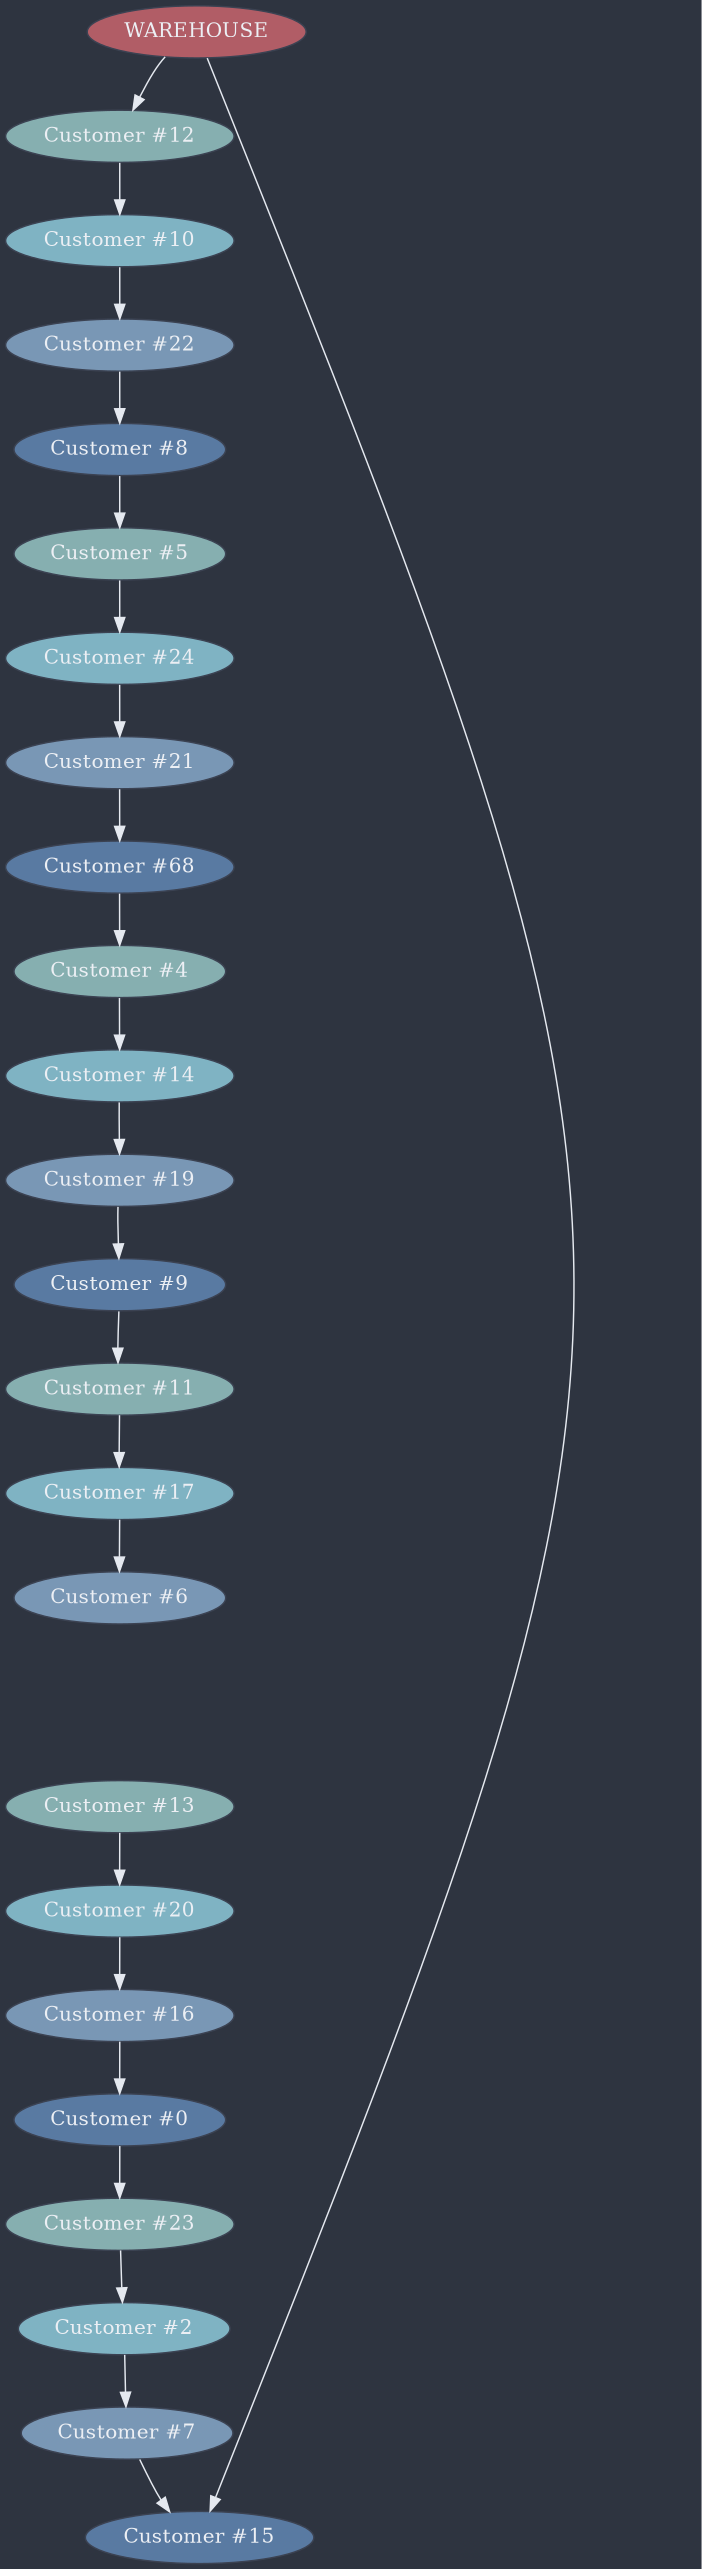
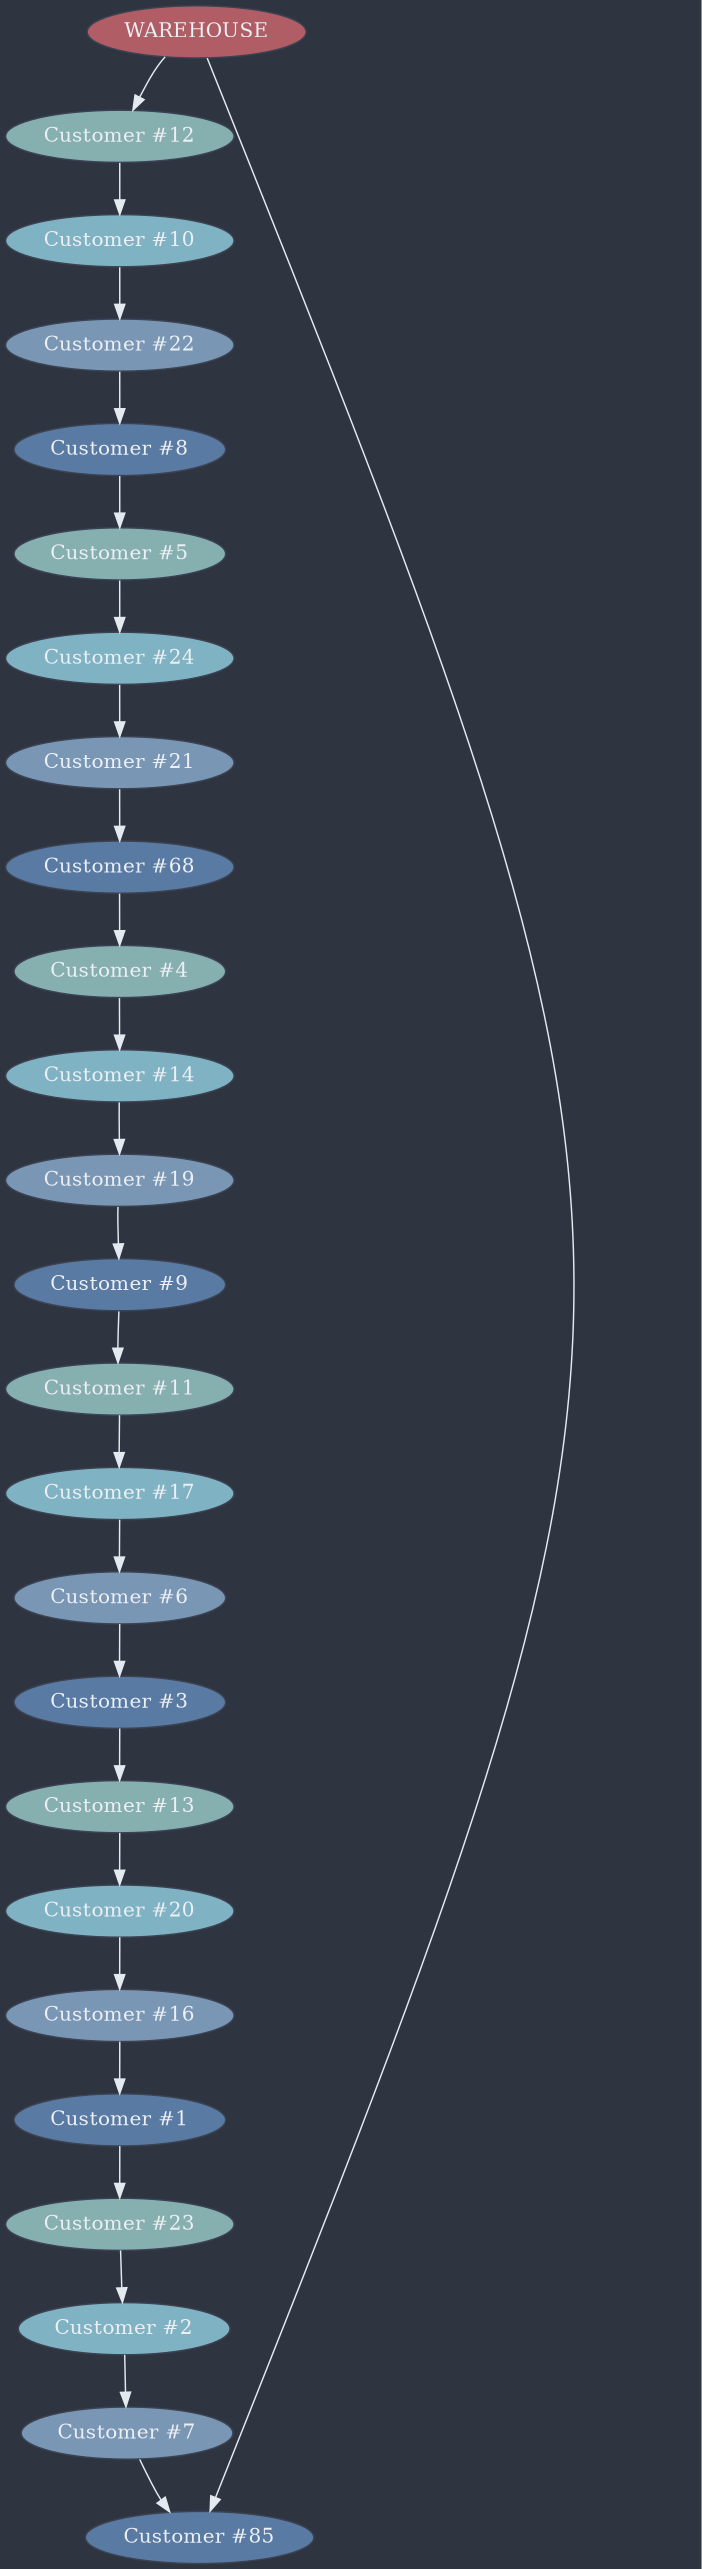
  strict digraph {
    bgcolor="#2E3440"
    scale=0.17
    splines=curved
    node [color="#3B4252" fillcolor="#8FBCBBE7" fontcolor="#ECEFF4" style=filled]
    edge [color="#E5E9F0"]
    WAREHOUSE [fillcolor="#BF616AE7"]
    "Customer #12"
    "Customer #10" [fillcolor="#88C0D0E7"]
    "Customer #22" [fillcolor="#81A1C1E7"]
    "Customer #8" [fillcolor="#5E81ACE7"]
    "Customer #5"
    "Customer #24" [fillcolor="#88C0D0E7"]
    "Customer #21" [fillcolor="#81A1C1E7"]
    n9 [fillcolor="#5E81ACE7" label="Customer #68"]
    "Customer #4"
    "Customer #14" [fillcolor="#88C0D0E7"]
    "Customer #19" [fillcolor="#81A1C1E7"]
    "Customer #9" [fillcolor="#5E81ACE7"]
    "Customer #11"
    "Customer #17" [fillcolor="#88C0D0E7"]
    "Customer #6" [fillcolor="#81A1C1E7"]
+   "Customer #3" [fillcolor="#5E81ACE7"]
    "Customer #13"
    "Customer #20" [fillcolor="#88C0D0E7"]
    "Customer #16" [fillcolor="#81A1C1E7"]
-   "Customer #1" [fillcolor="#5E81ACE7" label="Customer #0"]
+   "Customer #1" [fillcolor="#5E81ACE7"]
    "Customer #23"
    "Customer #2" [fillcolor="#88C0D0E7"]
    "Customer #7" [fillcolor="#81A1C1E7"]
-   "Customer #15" [fillcolor="#5E81ACE7"]
+   "Customer #15" [fillcolor="#5E81ACE7" label="Customer #85"]
    WAREHOUSE -> "Customer #12"
    "Customer #12" -> "Customer #10"
    "Customer #10" -> "Customer #22"
    "Customer #22" -> "Customer #8"
    "Customer #8" -> "Customer #5"
    "Customer #5" -> "Customer #24"
    "Customer #24" -> "Customer #21"
    "Customer #21" -> n9
    n9 -> "Customer #4"
    "Customer #4" -> "Customer #14"
    "Customer #14" -> "Customer #19"
    "Customer #19" -> "Customer #9"
    "Customer #9" -> "Customer #11"
    "Customer #11" -> "Customer #17"
    "Customer #17" -> "Customer #6"
+   "Customer #6" -> "Customer #3"
+   "Customer #3" -> "Customer #13"
    "Customer #13" -> "Customer #20"
    "Customer #20" -> "Customer #16"
    "Customer #16" -> "Customer #1"
    "Customer #1" -> "Customer #23"
    "Customer #23" -> "Customer #2"
    "Customer #2" -> "Customer #7"
    "Customer #7" -> "Customer #15"
    "Customer #15" -> WAREHOUSE
  }
